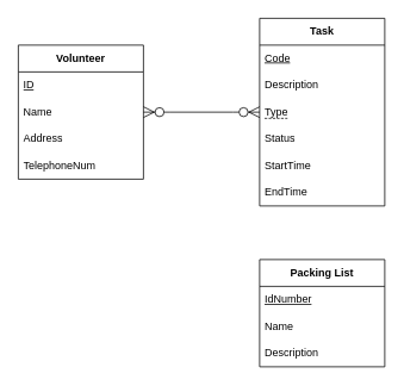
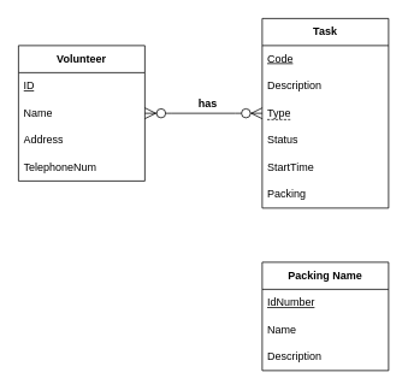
  <mxCell id="0" />
  <mxCell id="1" parent="0" />
  <mxCell id="2" value="&lt;b&gt;Volunteer&lt;/b&gt;" style="swimlane;fontStyle=0;childLayout=stackLayout;horizontal=1;startSize=30;horizontalStack=0;resizeParent=1;resizeParentMax=0;resizeLast=0;collapsible=1;marginBottom=0;whiteSpace=wrap;html=1;" vertex="1" parent="1"><mxGeometry x="20" y="50" width="140" height="150" as="geometry" /></mxCell>
  <mxCell id="3" value="ID" style="text;strokeColor=none;fillColor=none;align=left;verticalAlign=middle;spacingLeft=4;spacingRight=4;overflow=hidden;points=[[0,0.5],[1,0.5]];portConstraint=eastwest;rotatable=0;whiteSpace=wrap;html=1;fontStyle=4" vertex="1" parent="2"><mxGeometry y="30" width="140" height="30" as="geometry" /></mxCell>
  <mxCell id="4" value="Name" style="text;strokeColor=none;fillColor=none;align=left;verticalAlign=middle;spacingLeft=4;spacingRight=4;overflow=hidden;points=[[0,0.5],[1,0.5]];portConstraint=eastwest;rotatable=0;whiteSpace=wrap;html=1;" vertex="1" parent="2"><mxGeometry y="60" width="140" height="30" as="geometry" /></mxCell>
  <mxCell id="5" value="Address" style="text;strokeColor=none;fillColor=none;align=left;verticalAlign=middle;spacingLeft=4;spacingRight=4;overflow=hidden;points=[[0,0.5],[1,0.5]];portConstraint=eastwest;rotatable=0;whiteSpace=wrap;html=1;" vertex="1" parent="2"><mxGeometry y="90" width="140" height="30" as="geometry" /></mxCell>
  <mxCell id="6" value="TelephoneNum" style="text;strokeColor=none;fillColor=none;align=left;verticalAlign=middle;spacingLeft=4;spacingRight=4;overflow=hidden;points=[[0,0.5],[1,0.5]];portConstraint=eastwest;rotatable=0;whiteSpace=wrap;html=1;" vertex="1" parent="2"><mxGeometry y="120" width="140" height="30" as="geometry" /></mxCell>
  <mxCell id="7" value="&lt;b&gt;Task&lt;/b&gt;" style="swimlane;fontStyle=0;childLayout=stackLayout;horizontal=1;startSize=30;horizontalStack=0;resizeParent=1;resizeParentMax=0;resizeLast=0;collapsible=1;marginBottom=0;whiteSpace=wrap;html=1;" vertex="1" parent="1"><mxGeometry x="290" y="20" width="140" height="210" as="geometry" /></mxCell>
  <mxCell id="8" value="&lt;u&gt;Code&lt;/u&gt;" style="text;strokeColor=none;fillColor=none;align=left;verticalAlign=middle;spacingLeft=4;spacingRight=4;overflow=hidden;points=[[0,0.5],[1,0.5]];portConstraint=eastwest;rotatable=0;whiteSpace=wrap;html=1;" vertex="1" parent="7"><mxGeometry y="30" width="140" height="30" as="geometry" /></mxCell>
  <mxCell id="9" value="Description" style="text;strokeColor=none;fillColor=none;align=left;verticalAlign=middle;spacingLeft=4;spacingRight=4;overflow=hidden;points=[[0,0.5],[1,0.5]];portConstraint=eastwest;rotatable=0;whiteSpace=wrap;html=1;" vertex="1" parent="7"><mxGeometry y="60" width="140" height="30" as="geometry" /></mxCell>
  <mxCell id="10" value="&lt;u style=&quot;text-decoration: underline dashed; text-underline-position:under&quot;&gt;Type&lt;/u&gt;" style="text;strokeColor=none;fillColor=none;align=left;verticalAlign=middle;spacingLeft=4;spacingRight=4;overflow=hidden;points=[[0,0.5],[1,0.5]];portConstraint=eastwest;rotatable=0;whiteSpace=wrap;html=1;" vertex="1" parent="7"><mxGeometry y="90" width="140" height="30" as="geometry" /></mxCell>
  <mxCell id="11" value="Status" style="text;strokeColor=none;fillColor=none;align=left;verticalAlign=middle;spacingLeft=4;spacingRight=4;overflow=hidden;points=[[0,0.5],[1,0.5]];portConstraint=eastwest;rotatable=0;whiteSpace=wrap;html=1;" vertex="1" parent="7"><mxGeometry y="120" width="140" height="30" as="geometry" /></mxCell>
  <mxCell id="12" value="StartTime" style="text;strokeColor=none;fillColor=none;align=left;verticalAlign=middle;spacingLeft=4;spacingRight=4;overflow=hidden;points=[[0,0.5],[1,0.5]];portConstraint=eastwest;rotatable=0;whiteSpace=wrap;html=1;" vertex="1" parent="7"><mxGeometry y="150" width="140" height="30" as="geometry" /></mxCell>
- <mxCell id="13" value="EndTime" style="text;strokeColor=none;fillColor=none;align=left;verticalAlign=middle;spacingLeft=4;spacingRight=4;overflow=hidden;points=[[0,0.5],[1,0.5]];portConstraint=eastwest;rotatable=0;whiteSpace=wrap;html=1;" vertex="1" parent="7"><mxGeometry y="180" width="140" height="30" as="geometry" /></mxCell>
+ <mxCell id="13" value="Packing" style="text;strokeColor=none;fillColor=none;align=left;verticalAlign=middle;spacingLeft=4;spacingRight=4;overflow=hidden;points=[[0,0.5],[1,0.5]];portConstraint=eastwest;rotatable=0;whiteSpace=wrap;html=1;" vertex="1" parent="7"><mxGeometry y="180" width="140" height="30" as="geometry" /></mxCell>
  <mxCell id="14" value="" style="group" vertex="1" connectable="0" parent="1"><mxGeometry x="200" y="100" width="60" height="30" as="geometry" /></mxCell>
+ <mxCell id="15" value="has" style="text;html=1;align=center;verticalAlign=middle;whiteSpace=wrap;rounded=0;fontStyle=1;fontSize=12;movable=1;resizable=1;rotatable=1;deletable=1;editable=1;locked=0;connectable=1;" vertex="1" parent="14"><mxGeometry width="60" height="30" as="geometry" /></mxCell>
  <mxCell id="16" value="" style="edgeStyle=entityRelationEdgeStyle;fontSize=12;html=1;endArrow=ERzeroToMany;endFill=1;startArrow=ERzeroToMany;rounded=0;strokeWidth=1;entryX=0;entryY=0.5;entryDx=0;entryDy=0;exitX=1;exitY=0.5;exitDx=0;exitDy=0;movable=1;resizable=1;rotatable=1;deletable=1;editable=1;locked=0;connectable=1;startSize=10;endSize=10;" edge="1" parent="1" source="4" target="10"><mxGeometry width="100" height="100" relative="1" as="geometry"><mxPoint x="180" y="94" as="sourcePoint" /><mxPoint x="310" y="110" as="targetPoint" /></mxGeometry></mxCell>
- <mxCell id="17" value="&lt;b&gt;Packing List&lt;/b&gt;" style="swimlane;fontStyle=0;childLayout=stackLayout;horizontal=1;startSize=30;horizontalStack=0;resizeParent=1;resizeParentMax=0;resizeLast=0;collapsible=1;marginBottom=0;whiteSpace=wrap;html=1;" vertex="1" parent="1"><mxGeometry x="290" y="290" width="140" height="120" as="geometry" /></mxCell>
+ <mxCell id="17" value="&lt;b&gt;Packing Name&lt;/b&gt;" style="swimlane;fontStyle=0;childLayout=stackLayout;horizontal=1;startSize=30;horizontalStack=0;resizeParent=1;resizeParentMax=0;resizeLast=0;collapsible=1;marginBottom=0;whiteSpace=wrap;html=1;" vertex="1" parent="1"><mxGeometry x="290" y="290" width="140" height="120" as="geometry" /></mxCell>
  <mxCell id="18" value="&lt;u&gt;IdNumber&lt;/u&gt;" style="text;strokeColor=none;fillColor=none;align=left;verticalAlign=middle;spacingLeft=4;spacingRight=4;overflow=hidden;points=[[0,0.5],[1,0.5]];portConstraint=eastwest;rotatable=0;whiteSpace=wrap;html=1;" vertex="1" parent="17"><mxGeometry y="30" width="140" height="30" as="geometry" /></mxCell>
  <mxCell id="19" value="Name" style="text;strokeColor=none;fillColor=none;align=left;verticalAlign=middle;spacingLeft=4;spacingRight=4;overflow=hidden;points=[[0,0.5],[1,0.5]];portConstraint=eastwest;rotatable=0;whiteSpace=wrap;html=1;" vertex="1" parent="17"><mxGeometry y="60" width="140" height="30" as="geometry" /></mxCell>
  <mxCell id="20" value="Description" style="text;strokeColor=none;fillColor=none;align=left;verticalAlign=middle;spacingLeft=4;spacingRight=4;overflow=hidden;points=[[0,0.5],[1,0.5]];portConstraint=eastwest;rotatable=0;whiteSpace=wrap;html=1;" vertex="1" parent="17"><mxGeometry y="90" width="140" height="30" as="geometry" /></mxCell>
